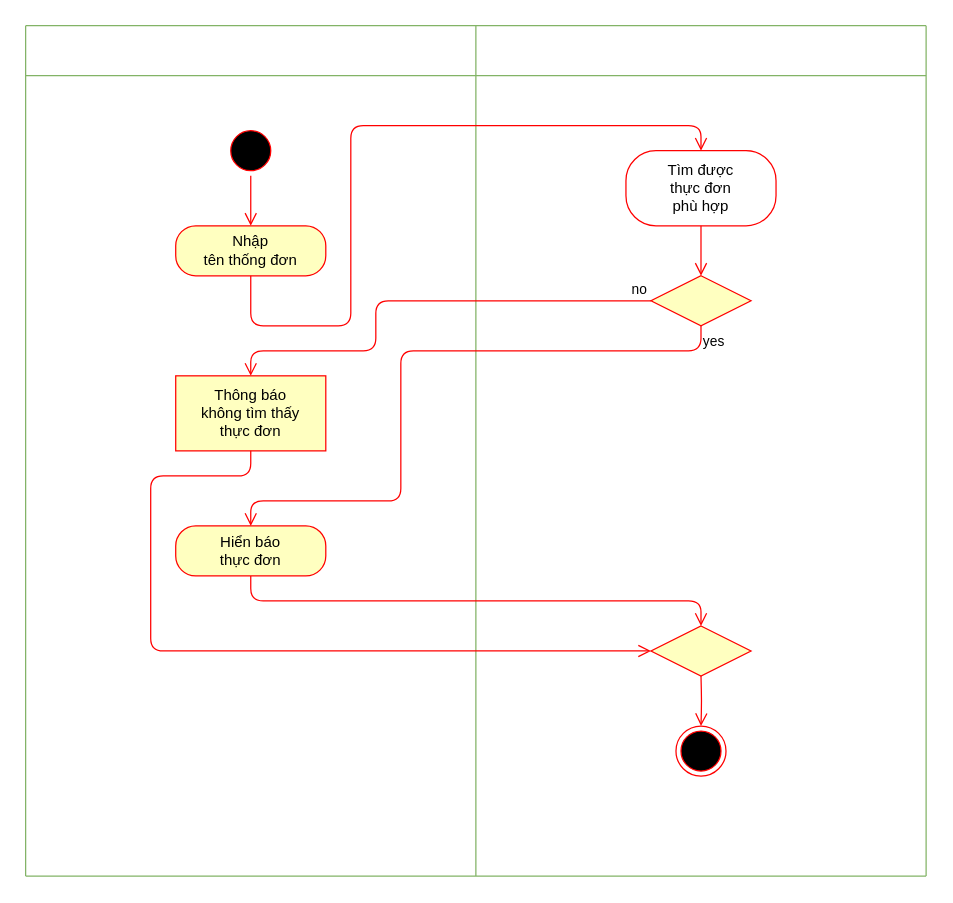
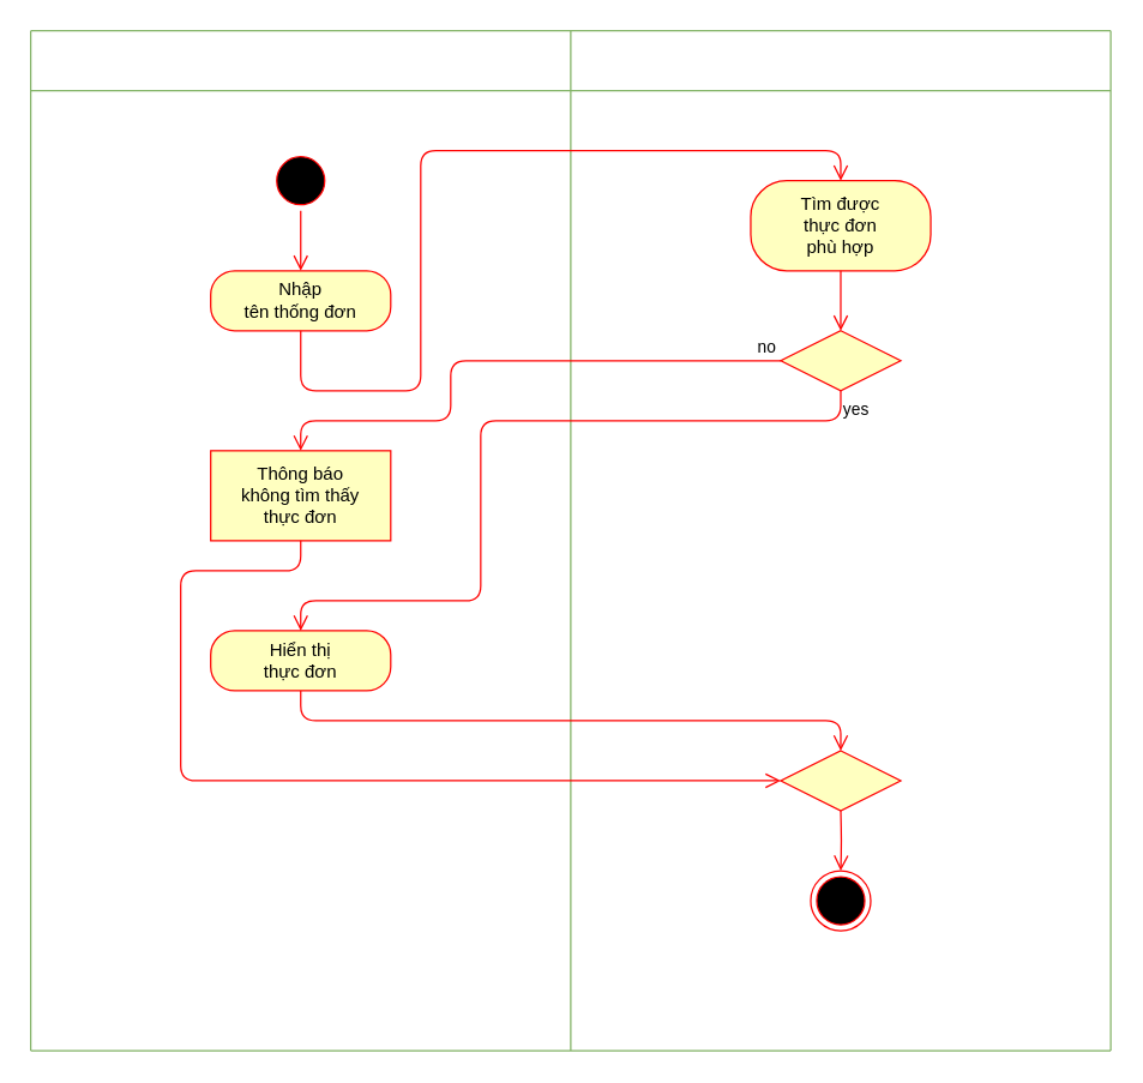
  <mxCell id="0" />
  <mxCell id="1" parent="0" />
  <mxCell id="2" value="" style="endArrow=none;html=1;fillColor=#d5e8d4;strokeColor=#82b366;" parent="1" edge="1"><mxGeometry width="50" height="50" relative="1" as="geometry"><mxPoint x="20" y="20" as="sourcePoint" /><mxPoint x="740" y="20" as="targetPoint" /></mxGeometry></mxCell>
  <mxCell id="3" value="" style="endArrow=none;html=1;fillColor=#d5e8d4;strokeColor=#82b366;" parent="1" edge="1"><mxGeometry width="50" height="50" relative="1" as="geometry"><mxPoint x="380" y="700" as="sourcePoint" /><mxPoint x="380" y="20" as="targetPoint" /></mxGeometry></mxCell>
  <mxCell id="4" value="" style="endArrow=none;html=1;fillColor=#d5e8d4;strokeColor=#82b366;" parent="1" edge="1"><mxGeometry width="50" height="50" relative="1" as="geometry"><mxPoint x="20" y="60" as="sourcePoint" /><mxPoint x="740" y="60" as="targetPoint" /></mxGeometry></mxCell>
  <mxCell id="5" value="" style="endArrow=none;html=1;fillColor=#d5e8d4;strokeColor=#82b366;" parent="1" edge="1"><mxGeometry width="50" height="50" relative="1" as="geometry"><mxPoint x="20" y="700" as="sourcePoint" /><mxPoint x="20" y="20" as="targetPoint" /></mxGeometry></mxCell>
  <mxCell id="6" value="" style="endArrow=none;html=1;fillColor=#d5e8d4;strokeColor=#82b366;" parent="1" edge="1"><mxGeometry width="50" height="50" relative="1" as="geometry"><mxPoint x="740" y="700" as="sourcePoint" /><mxPoint x="740" y="20" as="targetPoint" /></mxGeometry></mxCell>
  <mxCell id="7" value="" style="ellipse;html=1;shape=startState;fillColor=#000000;strokeColor=#ff0000;" parent="1" vertex="1"><mxGeometry x="180" y="100" width="40" height="40" as="geometry" /></mxCell>
  <mxCell id="8" value="" style="ellipse;html=1;shape=endState;fillColor=#000000;strokeColor=#ff0000;" parent="1" vertex="1"><mxGeometry x="540" y="580" width="40" height="40" as="geometry" /></mxCell>
  <mxCell id="9" value="" style="endArrow=none;html=1;fillColor=#d5e8d4;strokeColor=#82b366;" parent="1" edge="1"><mxGeometry width="50" height="50" relative="1" as="geometry"><mxPoint x="20" y="700" as="sourcePoint" /><mxPoint x="740" y="700" as="targetPoint" /></mxGeometry></mxCell>
  <mxCell id="10" value="" style="edgeStyle=orthogonalEdgeStyle;html=1;verticalAlign=bottom;endArrow=open;endSize=8;strokeColor=#ff0000;exitX=0.5;exitY=1;exitDx=0;exitDy=0;entryX=0.5;entryY=0;entryDx=0;entryDy=0;" parent="1" target="8" edge="1"><mxGeometry relative="1" as="geometry"><mxPoint x="210" y="230" as="targetPoint" /><mxPoint x="560" y="540" as="sourcePoint" /></mxGeometry></mxCell>
  <mxCell id="11" value="Nhập&lt;br&gt;tên thống đơn" style="rounded=1;whiteSpace=wrap;html=1;arcSize=40;fontColor=#000000;fillColor=#ffffc0;strokeColor=#ff0000;" parent="1" vertex="1"><mxGeometry x="140" y="180" width="120" height="40" as="geometry" /></mxCell>
  <mxCell id="12" value="" style="edgeStyle=orthogonalEdgeStyle;html=1;verticalAlign=bottom;endArrow=open;endSize=8;strokeColor=#ff0000;exitX=0.5;exitY=1;exitDx=0;exitDy=0;entryX=0.5;entryY=0;entryDx=0;entryDy=0;" parent="1" source="7" target="11" edge="1"><mxGeometry relative="1" as="geometry"><mxPoint x="210" y="270" as="targetPoint" /><mxPoint x="210" y="230" as="sourcePoint" /></mxGeometry></mxCell>
  <mxCell id="13" value="" style="edgeStyle=orthogonalEdgeStyle;html=1;verticalAlign=bottom;endArrow=open;endSize=8;strokeColor=#ff0000;exitX=0.5;exitY=1;exitDx=0;exitDy=0;entryX=0.5;entryY=0;entryDx=0;entryDy=0;" parent="1" source="11" edge="1"><mxGeometry relative="1" as="geometry"><mxPoint x="560" y="120" as="targetPoint" /><mxPoint x="200" y="300" as="sourcePoint" /><Array as="points"><mxPoint x="200" y="260" /><mxPoint x="280" y="260" /><mxPoint x="280" y="100" /><mxPoint x="560" y="100" /></Array></mxGeometry></mxCell>
  <mxCell id="14" value="" style="rhombus;whiteSpace=wrap;html=1;fillColor=#ffffc0;strokeColor=#ff0000;" parent="1" vertex="1"><mxGeometry x="520" y="500" width="80" height="40" as="geometry" /></mxCell>
- <mxCell id="15" value="Tìm được&lt;br&gt;thực đơn&lt;br&gt;phù hợp" style="rounded=1;whiteSpace=wrap;html=1;arcSize=40;fontColor=#000000;fillColor=#ffffff;strokeColor=#ff0000;" parent="1" vertex="1"><mxGeometry x="500" y="120" width="120" height="60" as="geometry" /></mxCell>
+ <mxCell id="15" value="Tìm được&lt;br&gt;thực đơn&lt;br&gt;phù hợp" style="rounded=1;whiteSpace=wrap;html=1;arcSize=40;fontColor=#000000;fillColor=#ffffc0;strokeColor=#ff0000;" parent="1" vertex="1"><mxGeometry x="500" y="120" width="120" height="60" as="geometry" /></mxCell>
  <mxCell id="16" value="" style="edgeStyle=orthogonalEdgeStyle;html=1;verticalAlign=bottom;endArrow=open;endSize=8;strokeColor=#ff0000;entryX=0.5;entryY=0;entryDx=0;entryDy=0;" parent="1" source="15" edge="1" target="17"><mxGeometry relative="1" as="geometry"><mxPoint x="560" y="320" as="targetPoint" /></mxGeometry></mxCell>
  <mxCell id="17" value="" style="rhombus;whiteSpace=wrap;html=1;fillColor=#ffffc0;strokeColor=#ff0000;" parent="1" vertex="1"><mxGeometry x="520" y="220" width="80" height="40" as="geometry" /></mxCell>
  <mxCell id="18" value="no" style="edgeStyle=orthogonalEdgeStyle;html=1;align=left;verticalAlign=bottom;endArrow=open;endSize=8;strokeColor=#ff0000;exitX=0;exitY=0.5;exitDx=0;exitDy=0;entryX=0.5;entryY=0;entryDx=0;entryDy=0;" parent="1" source="17" target="20" edge="1"><mxGeometry x="-0.913" relative="1" as="geometry"><mxPoint x="700" y="240" as="targetPoint" /><Array as="points"><mxPoint x="300" y="240" /><mxPoint x="300" y="280" /><mxPoint x="200" y="280" /></Array><mxPoint as="offset" /></mxGeometry></mxCell>
  <mxCell id="19" value="yes" style="edgeStyle=orthogonalEdgeStyle;html=1;align=left;verticalAlign=top;endArrow=open;endSize=8;strokeColor=#ff0000;entryX=0.5;entryY=0;entryDx=0;entryDy=0;" parent="1" source="17" edge="1" target="22"><mxGeometry x="-1" relative="1" as="geometry"><mxPoint x="560" y="300" as="targetPoint" /><Array as="points"><mxPoint x="560" y="280" /><mxPoint x="320" y="280" /><mxPoint x="320" y="400" /><mxPoint x="200" y="400" /></Array></mxGeometry></mxCell>
  <mxCell id="20" value="Thông báo&lt;br&gt;không tìm thấy&lt;br&gt;thực đơn" style="whiteSpace=wrap;html=1;arcSize=40;fontColor=#000000;fillColor=#ffffc0;strokeColor=#ff0000;rounded=0;" parent="1" vertex="1"><mxGeometry x="140" y="300" width="120" height="60" as="geometry" /></mxCell>
  <mxCell id="21" value="" style="edgeStyle=orthogonalEdgeStyle;html=1;verticalAlign=bottom;endArrow=open;endSize=8;strokeColor=#ff0000;entryX=0;entryY=0.5;entryDx=0;entryDy=0;" parent="1" source="20" target="14" edge="1"><mxGeometry relative="1" as="geometry"><mxPoint x="60" y="390" as="targetPoint" /><Array as="points"><mxPoint x="200" y="380" /><mxPoint x="120" y="380" /><mxPoint x="120" y="520" /></Array></mxGeometry></mxCell>
- <mxCell id="22" value="Hiển báo&lt;br&gt;thực đơn" style="rounded=1;whiteSpace=wrap;html=1;arcSize=40;fontColor=#000000;fillColor=#ffffc0;strokeColor=#ff0000;" vertex="1" parent="1"><mxGeometry x="140" y="420" width="120" height="40" as="geometry" /></mxCell>
+ <mxCell id="22" value="Hiển thị&lt;br&gt;thực đơn" style="rounded=1;whiteSpace=wrap;html=1;arcSize=40;fontColor=#000000;fillColor=#ffffc0;strokeColor=#ff0000;" vertex="1" parent="1"><mxGeometry x="140" y="420" width="120" height="40" as="geometry" /></mxCell>
  <mxCell id="23" value="" style="edgeStyle=orthogonalEdgeStyle;html=1;verticalAlign=bottom;endArrow=open;endSize=8;strokeColor=#ff0000;" edge="1" source="22" parent="1" target="14"><mxGeometry relative="1" as="geometry"><mxPoint x="200" y="520" as="targetPoint" /><Array as="points"><mxPoint x="200" y="480" /><mxPoint x="560" y="480" /></Array></mxGeometry></mxCell>
